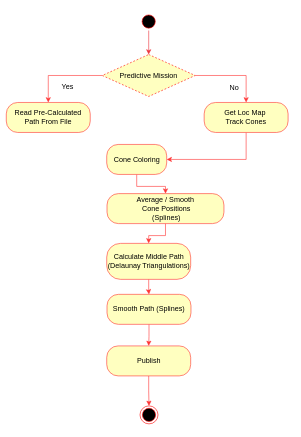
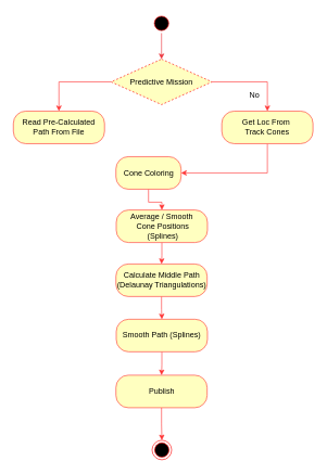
  <mxCell id="0" />
  <mxCell id="1" parent="0" />
  <mxCell id="2" style="edgeStyle=orthogonalEdgeStyle;rounded=0;orthogonalLoop=1;jettySize=auto;html=1;strokeColor=#ed333b;entryX=0.5;entryY=0;entryDx=0;entryDy=0;" edge="1" parent="1" source="3" target="6"><mxGeometry relative="1" as="geometry" /></mxCell>
  <mxCell id="3" value="" style="ellipse;shape=startState;fillColor=#000000;strokeColor=#ff0000;" vertex="1" parent="1"><mxGeometry x="232.5" y="20" width="30" height="30" as="geometry" /></mxCell>
  <mxCell id="4" style="edgeStyle=orthogonalEdgeStyle;rounded=0;orthogonalLoop=1;jettySize=auto;html=1;entryX=0.5;entryY=0;entryDx=0;entryDy=0;strokeColor=#FF3333;" edge="1" parent="1" source="6" target="7"><mxGeometry relative="1" as="geometry" /></mxCell>
  <mxCell id="5" style="edgeStyle=orthogonalEdgeStyle;rounded=0;orthogonalLoop=1;jettySize=auto;html=1;entryX=0.5;entryY=0;entryDx=0;entryDy=0;strokeColor=#FF3333;" edge="1" parent="1" source="6" target="10"><mxGeometry relative="1" as="geometry" /></mxCell>
  <mxCell id="6" value="Predictive Mission" style="rhombus;fillColor=#FFFFC0;strokeColor=#ff0000;dashed=1;" vertex="1" parent="1"><mxGeometry x="170" y="90" width="155" height="70" as="geometry" /></mxCell>
- <mxCell id="7" value="&lt;div&gt;Read Pre-Calculated Path From File&lt;/div&gt;" style="rounded=1;whiteSpace=wrap;html=1;fillColor=#FFFFC0;strokeColor=#FF3333;perimeterSpacing=0;arcSize=38;" vertex="1" parent="1"><mxGeometry x="10" y="170" width="140" height="50" as="geometry" /></mxCell>
- <mxCell id="8" value="Yes" style="text;html=1;align=center;verticalAlign=middle;resizable=0;points=[];autosize=1;strokeColor=none;fillColor=none;perimeterSpacing=0;strokeWidth=0;" vertex="1" parent="1"><mxGeometry x="92" y="129" width="40" height="30" as="geometry" /></mxCell>
+ <mxCell id="7" value="&lt;div&gt;Read Pre-Calculated Path From File&lt;/div&gt;" style="rounded=1;whiteSpace=wrap;html=1;fillColor=#FFFFC0;strokeColor=#FF3333;perimeterSpacing=0;arcSize=38;" vertex="1" parent="1"><mxGeometry x="20" y="170" width="140" height="50" as="geometry" /></mxCell>
  <mxCell id="9" style="edgeStyle=orthogonalEdgeStyle;rounded=0;orthogonalLoop=1;jettySize=auto;html=1;entryX=1;entryY=0.5;entryDx=0;entryDy=0;exitX=0.5;exitY=1;exitDx=0;exitDy=0;strokeColor=#FF3333;" edge="1" parent="1" source="10" target="13"><mxGeometry relative="1" as="geometry" /></mxCell>
- <mxCell id="10" value="&lt;div&gt;Get Loc Map&amp;nbsp;&lt;/div&gt;&lt;div&gt;Track Cones&lt;/div&gt;" style="rounded=1;whiteSpace=wrap;html=1;fillColor=#FFFFC0;strokeColor=#FF3333;perimeterSpacing=0;arcSize=38;" vertex="1" parent="1"><mxGeometry x="340" y="170" width="140" height="50" as="geometry" /></mxCell>
+ <mxCell id="10" value="&lt;div&gt;Get Loc From&amp;nbsp;&lt;/div&gt;&lt;div&gt;Track Cones&lt;/div&gt;" style="rounded=1;whiteSpace=wrap;html=1;fillColor=#FFFFC0;strokeColor=#FF3333;perimeterSpacing=0;arcSize=38;" vertex="1" parent="1"><mxGeometry x="340" y="170" width="140" height="50" as="geometry" /></mxCell>
  <mxCell id="11" value="No" style="text;html=1;align=center;verticalAlign=middle;resizable=0;points=[];autosize=1;strokeColor=none;fillColor=none;perimeterSpacing=0;strokeWidth=0;" vertex="1" parent="1"><mxGeometry x="370" y="130" width="40" height="30" as="geometry" /></mxCell>
  <mxCell id="12" style="edgeStyle=orthogonalEdgeStyle;rounded=0;orthogonalLoop=1;jettySize=auto;html=1;strokeColor=#FF3333;entryX=0.5;entryY=0;entryDx=0;entryDy=0;" edge="1" parent="1" source="13" target="20"><mxGeometry relative="1" as="geometry"><mxPoint x="440" y="330" as="targetPoint" /></mxGeometry></mxCell>
  <mxCell id="13" value="Cone Coloring" style="rounded=1;whiteSpace=wrap;html=1;fillColor=#FFFFC0;strokeColor=#FF3333;perimeterSpacing=0;arcSize=38;" vertex="1" parent="1"><mxGeometry x="177.5" y="240" width="100" height="50" as="geometry" /></mxCell>
  <mxCell id="14" style="edgeStyle=orthogonalEdgeStyle;rounded=0;orthogonalLoop=1;jettySize=auto;html=1;entryX=0.5;entryY=0;entryDx=0;entryDy=0;strokeColor=#FF3333;" edge="1" parent="1" source="15" target="22"><mxGeometry relative="1" as="geometry" /></mxCell>
- <mxCell id="15" value="Calculate Middle Path (Delaunay Triangulations)" style="rounded=1;whiteSpace=wrap;html=1;fillColor=#FFFFC0;strokeColor=#FF3333;perimeterSpacing=0;arcSize=38;" vertex="1" parent="1"><mxGeometry x="177.5" y="405" width="140" height="60" as="geometry" /></mxCell>
+ <mxCell id="15" value="Calculate Middle Path (Delaunay Triangulations)" style="rounded=1;whiteSpace=wrap;html=1;fillColor=#FFFFC0;strokeColor=#FF3333;perimeterSpacing=0;arcSize=38;" vertex="1" parent="1"><mxGeometry x="177.5" y="405" width="140" height="50" as="geometry" /></mxCell>
  <mxCell id="16" value="" style="edgeStyle=orthogonalEdgeStyle;rounded=0;orthogonalLoop=1;jettySize=auto;html=1;strokeColor=#FF3333;" edge="1" parent="1" source="17" target="18"><mxGeometry relative="1" as="geometry" /></mxCell>
  <mxCell id="17" value="Publish" style="rounded=1;whiteSpace=wrap;html=1;fillColor=#FFFFC0;strokeColor=#FF3333;perimeterSpacing=0;arcSize=38;" vertex="1" parent="1"><mxGeometry x="177.5" y="576" width="140" height="50" as="geometry" /></mxCell>
  <mxCell id="18" value="" style="ellipse;html=1;shape=endState;fillColor=#000000;strokeColor=#ff0000;" vertex="1" parent="1"><mxGeometry x="233" y="676" width="30" height="30" as="geometry" /></mxCell>
  <mxCell id="19" style="edgeStyle=orthogonalEdgeStyle;rounded=0;orthogonalLoop=1;jettySize=auto;html=1;entryX=0.5;entryY=0;entryDx=0;entryDy=0;strokeColor=#FF3333;" edge="1" parent="1" source="20" target="15"><mxGeometry relative="1" as="geometry" /></mxCell>
- <mxCell id="20" value="&lt;div&gt;Average / Smooth&lt;/div&gt;&lt;div&gt;&amp;nbsp;Cone Positions&lt;/div&gt;&amp;nbsp;(Splines)" style="rounded=1;whiteSpace=wrap;html=1;fillColor=#FFFFC0;strokeColor=#FF3333;perimeterSpacing=0;arcSize=38;" vertex="1" parent="1"><mxGeometry x="178" y="322" width="195" height="50" as="geometry" /></mxCell>
+ <mxCell id="20" value="&lt;div&gt;Average / Smooth&lt;/div&gt;&lt;div&gt;&amp;nbsp;Cone Positions&lt;/div&gt;&amp;nbsp;(Splines)" style="rounded=1;whiteSpace=wrap;html=1;fillColor=#FFFFC0;strokeColor=#FF3333;perimeterSpacing=0;arcSize=38;" vertex="1" parent="1"><mxGeometry x="178" y="322" width="140" height="50" as="geometry" /></mxCell>
  <mxCell id="21" style="edgeStyle=orthogonalEdgeStyle;rounded=0;orthogonalLoop=1;jettySize=auto;html=1;entryX=0.5;entryY=0;entryDx=0;entryDy=0;strokeColor=#FF3333;" edge="1" parent="1" source="22" target="17"><mxGeometry relative="1" as="geometry" /></mxCell>
  <mxCell id="22" value="Smooth Path (Splines)" style="rounded=1;whiteSpace=wrap;html=1;fillColor=#FFFFC0;strokeColor=#FF3333;perimeterSpacing=0;arcSize=38;" vertex="1" parent="1"><mxGeometry x="178" y="490" width="140" height="50" as="geometry" /></mxCell>
